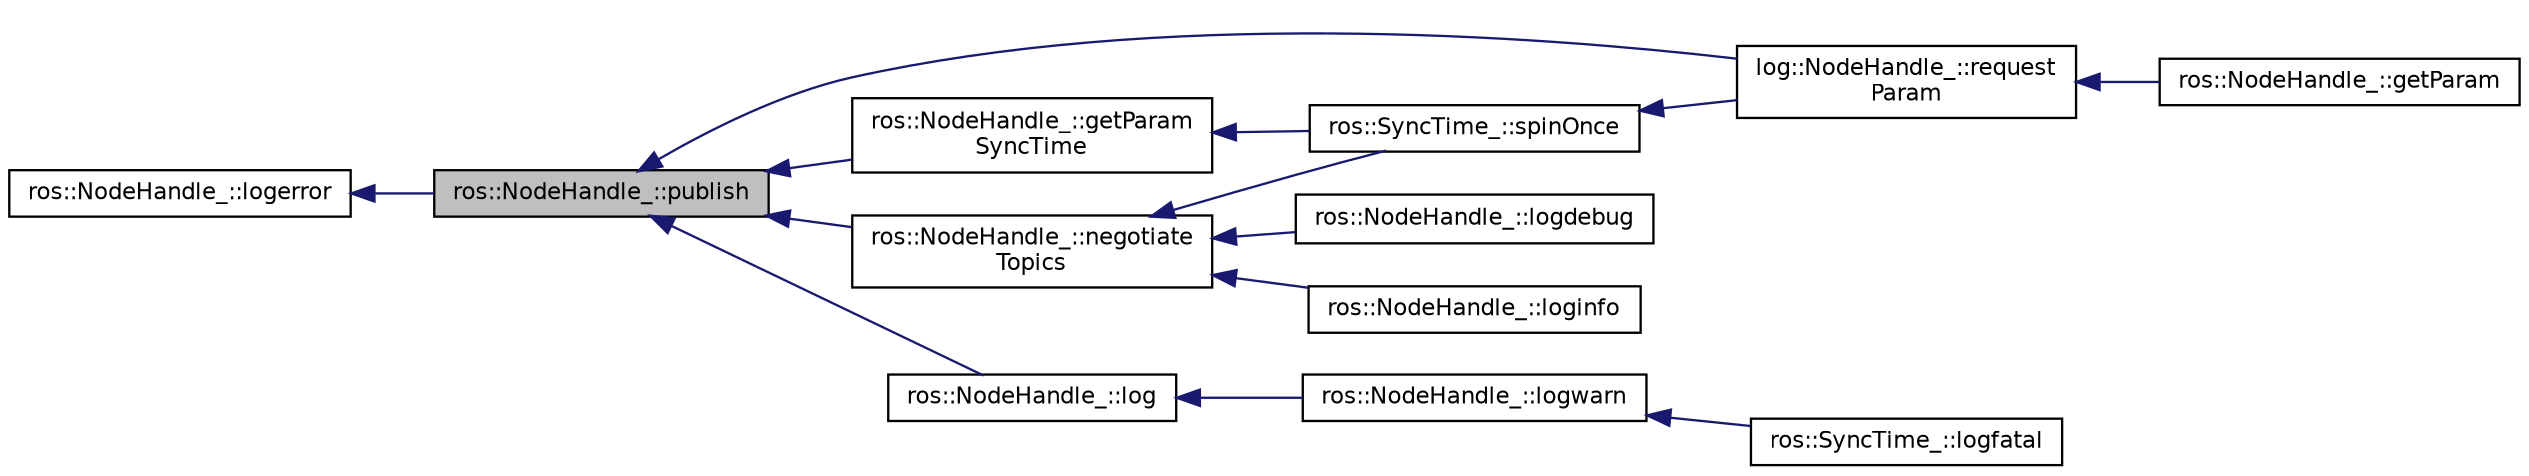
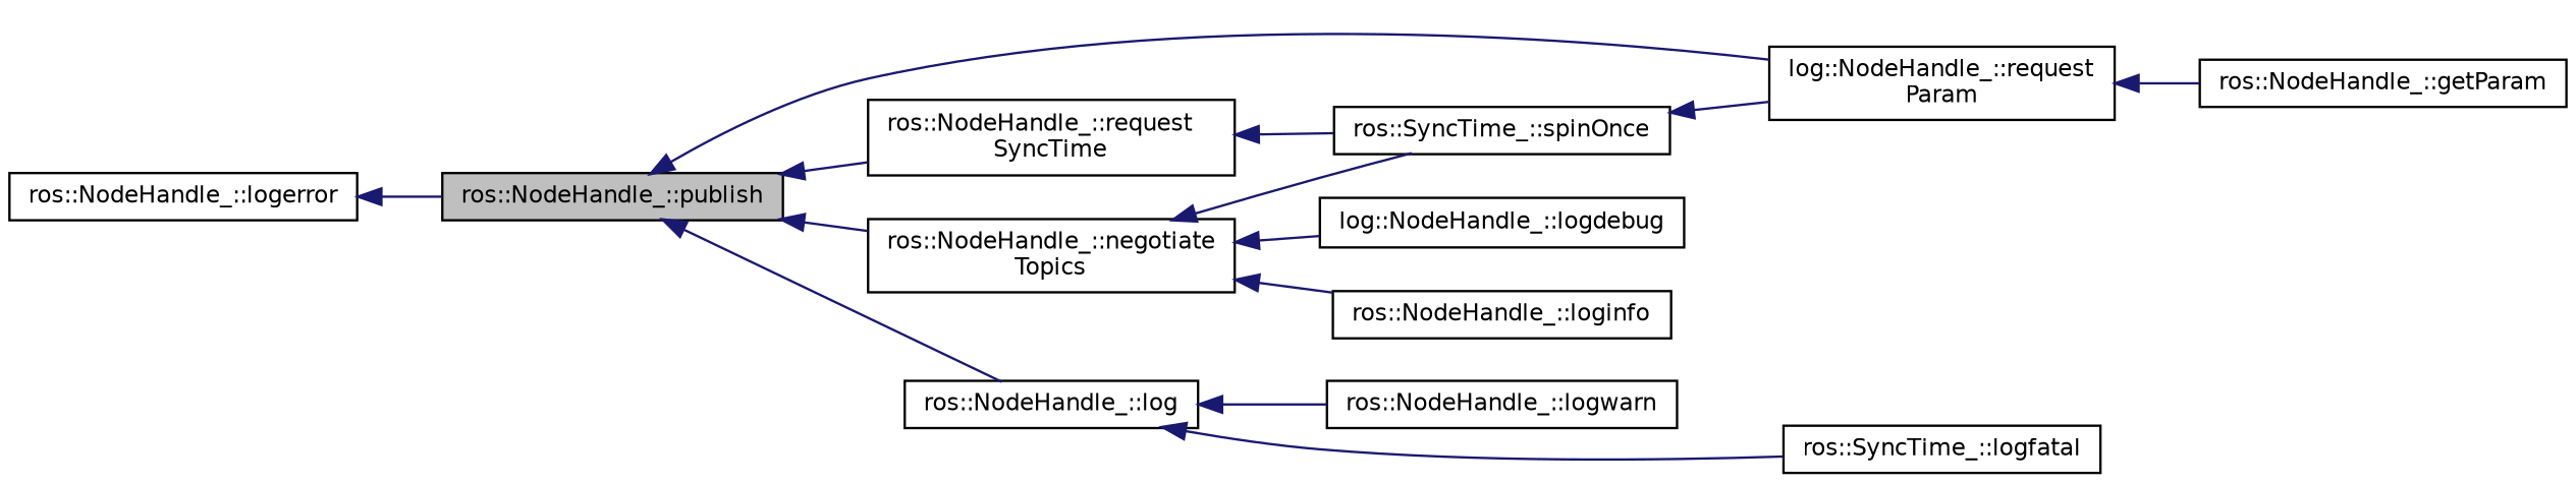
  digraph {
    rankdir=LR
    node [color=black fillcolor=white fontname=Helvetica fontsize=10 shape=record style=filled]
    edge [color=midnightblue dir=back fontname=Helvetica fontsize=10 labelfontname=Helvetica labelfontsize=10 style=solid]
    n1 [fillcolor=grey75 fontcolor=black height=0.2 label="ros::NodeHandle_::publish" width=0.4]
-   n2 [height=0.2 label="ros::NodeHandle_::getParam\lSyncTime" width=0.4]
+   n2 [height=0.2 label="ros::NodeHandle_::request\lSyncTime" width=0.4]
    n3 [height=0.2 label="log::NodeHandle_::request\lParam" width=0.4]
    n4 [height=0.2 label="ros::NodeHandle_::negotiate\lTopics" width=0.4]
    n5 [height=0.2 label="ros::NodeHandle_::log" width=0.4]
    n6 [height=0.2 label="ros::SyncTime_::spinOnce" width=0.4]
    n7 [height=0.2 label="ros::NodeHandle_::getParam" width=0.4]
-   n8 [height=0.2 label="ros::NodeHandle_::logdebug" width=0.4]
+   n8 [height=0.2 label="log::NodeHandle_::logdebug" width=0.4]
    n9 [height=0.2 label="ros::NodeHandle_::loginfo" width=0.4]
    n10 [height=0.2 label="ros::NodeHandle_::logwarn" width=0.4]
    n11 [height=0.2 label="ros::SyncTime_::logfatal" width=0.4]
    n12 [height=0.2 label="ros::NodeHandle_::logerror" width=0.4]
    n1 -> n2
    n1 -> n3
    n1 -> n4
    n1 -> n5
    n2 -> n6
    n3 -> n7
    n4 -> n6
    n4 -> n8
    n4 -> n9
    n5 -> n10
-   n10 -> n11
+   n5 -> n11
    n6 -> n3
    n12 -> n1
  }
